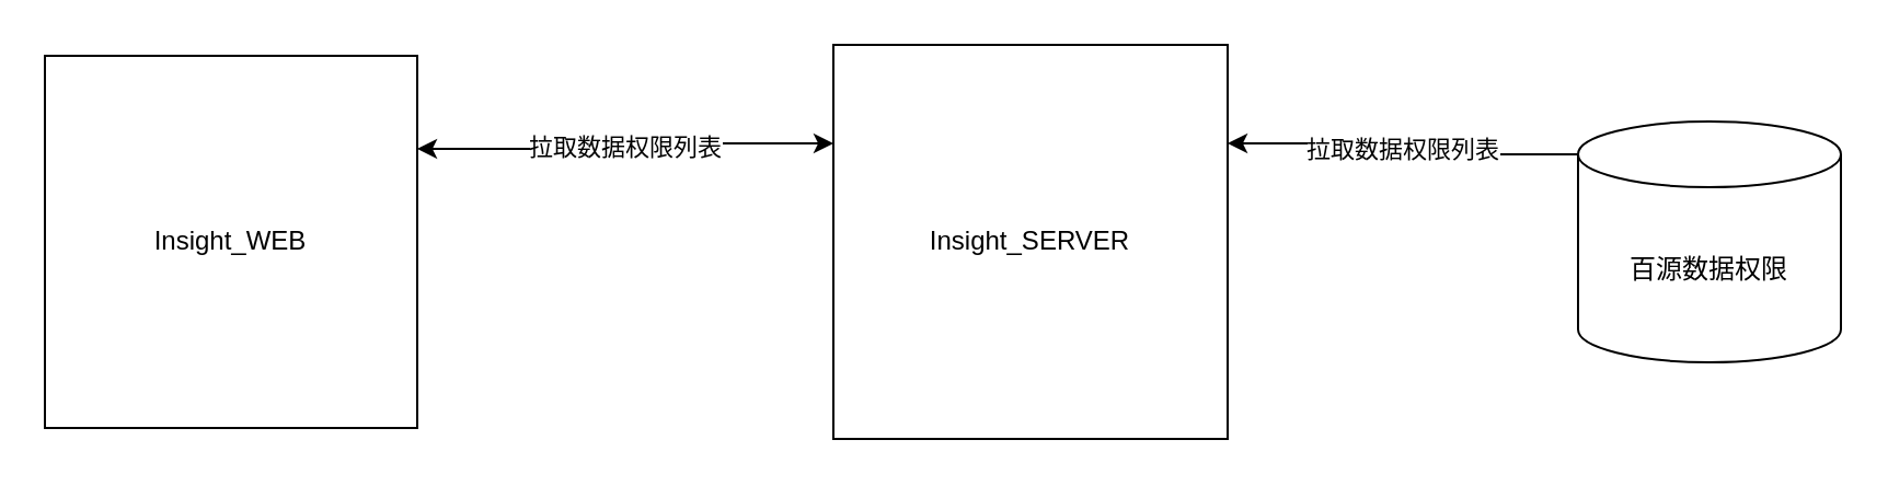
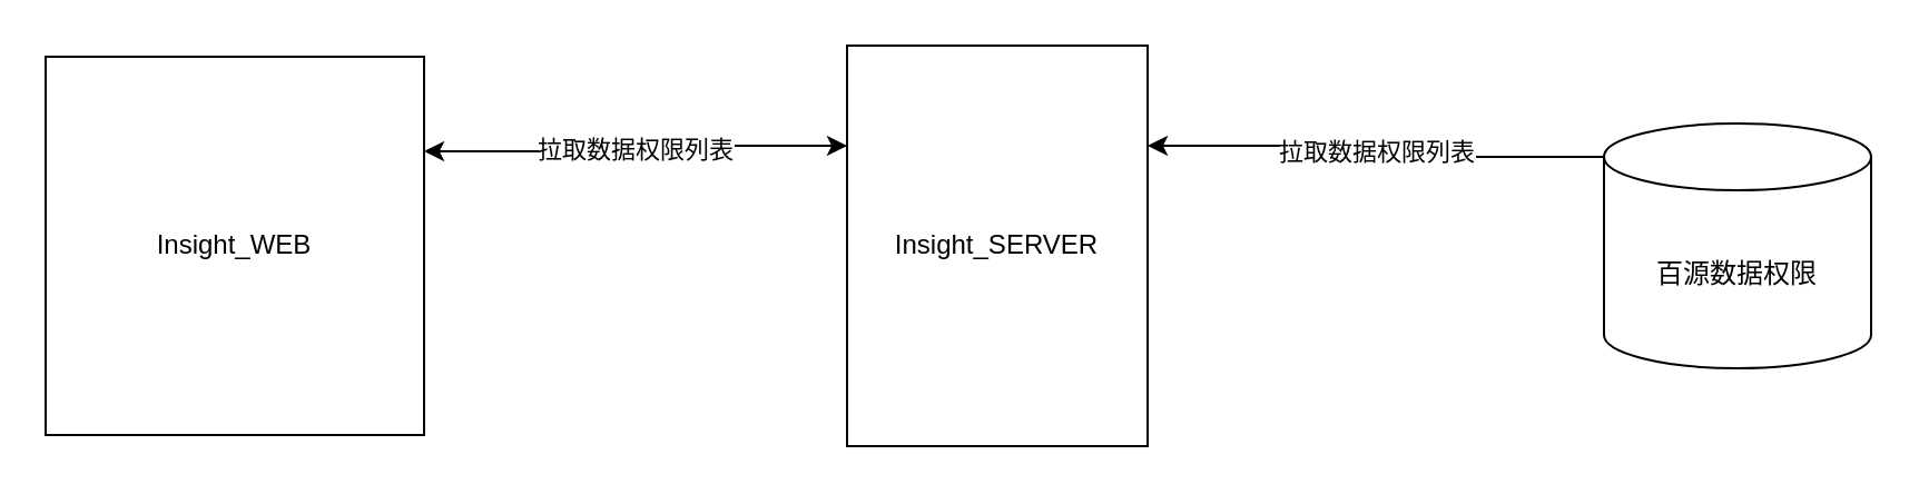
  <mxCell id="0" />
  <mxCell id="1" parent="0" />
  <mxCell id="2" value="拉取数据权限列表" style="edgeStyle=orthogonalEdgeStyle;rounded=0;orthogonalLoop=1;jettySize=auto;html=1;exitX=1;exitY=0.25;exitDx=0;exitDy=0;entryX=0;entryY=0.25;entryDx=0;entryDy=0;startArrow=classic;startFill=1;" edge="1" parent="1" source="3" target="6"><mxGeometry relative="1" as="geometry" /></mxCell>
  <mxCell id="3" value="Insight_WEB" style="whiteSpace=wrap;html=1;aspect=fixed;" vertex="1" parent="1"><mxGeometry x="20" y="25" width="170" height="170" as="geometry" /></mxCell>
  <mxCell id="4" value="百源数据权限" style="shape=cylinder3;whiteSpace=wrap;html=1;boundedLbl=1;backgroundOutline=1;size=15;" vertex="1" parent="1"><mxGeometry x="720" y="55" width="120" height="110" as="geometry" /></mxCell>
  <mxCell id="5" value="拉取数据权限列表" style="edgeStyle=orthogonalEdgeStyle;rounded=0;orthogonalLoop=1;jettySize=auto;html=1;exitX=1;exitY=0.25;exitDx=0;exitDy=0;entryX=0;entryY=0;entryDx=0;entryDy=15;entryPerimeter=0;startArrow=classic;startFill=1;endArrow=none;" edge="1" parent="1" source="6" target="4"><mxGeometry relative="1" as="geometry" /></mxCell>
- <mxCell id="6" value="Insight_SERVER" style="whiteSpace=wrap;html=1;aspect=fixed;" vertex="1" parent="1"><mxGeometry x="380" y="20" width="180" height="180" as="geometry" /></mxCell>
+ <mxCell id="6" value="Insight_SERVER" style="whiteSpace=wrap;html=1;aspect=fixed;" vertex="1" parent="1"><mxGeometry x="380" y="20" width="135" height="180" as="geometry" /></mxCell>
